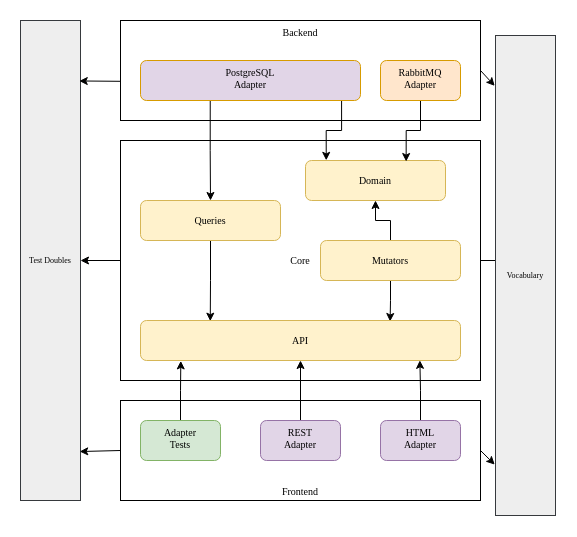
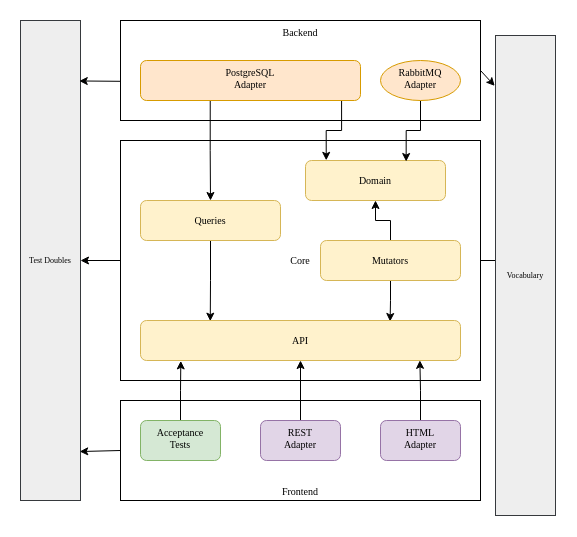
  <mxCell id="0" />
  <mxCell id="1" parent="0" />
  <mxCell id="2" value="Frontend" style="rounded=0;whiteSpace=wrap;html=1;shadow=0;glass=0;sketch=0;fontFamily=Verdana;fontSize=10;align=center;verticalAlign=bottom;" parent="1" vertex="1"><mxGeometry x="120" y="400" width="360" height="100" as="geometry" /></mxCell>
  <mxCell id="3" value="" style="edgeStyle=orthogonalEdgeStyle;rounded=0;orthogonalLoop=1;jettySize=auto;html=1;fontFamily=Verdana;fontSize=8;" parent="1" source="5" target="26" edge="1"><mxGeometry relative="1" as="geometry" /></mxCell>
  <mxCell id="4" value="" style="edgeStyle=orthogonalEdgeStyle;rounded=0;orthogonalLoop=1;jettySize=auto;html=1;fontFamily=Verdana;fontSize=8;" parent="1" source="5" target="25" edge="1"><mxGeometry relative="1" as="geometry" /></mxCell>
  <mxCell id="5" value="Core" style="rounded=0;whiteSpace=wrap;html=1;align=center;shadow=0;sketch=0;glass=0;verticalAlign=middle;fontFamily=Verdana;fontSize=10;" parent="1" vertex="1"><mxGeometry x="120" y="140" width="360" height="240" as="geometry" /></mxCell>
  <mxCell id="6" value="" style="edgeStyle=orthogonalEdgeStyle;rounded=0;orthogonalLoop=1;jettySize=auto;html=1;" parent="1" source="8" target="11" edge="1"><mxGeometry relative="1" as="geometry" /></mxCell>
  <mxCell id="7" value="" style="edgeStyle=orthogonalEdgeStyle;rounded=0;orthogonalLoop=1;jettySize=auto;html=1;entryX=0.78;entryY=0.025;entryDx=0;entryDy=0;entryPerimeter=0;" parent="1" source="8" target="12" edge="1"><mxGeometry relative="1" as="geometry" /></mxCell>
  <mxCell id="8" value="Mutators" style="rounded=1;whiteSpace=wrap;html=1;fontFamily=Verdana;fontSize=10;fillColor=#fff2cc;strokeColor=#d6b656;" parent="1" vertex="1"><mxGeometry x="320" y="240" width="140" height="40" as="geometry" /></mxCell>
  <mxCell id="9" value="" style="edgeStyle=orthogonalEdgeStyle;rounded=0;orthogonalLoop=1;jettySize=auto;html=1;entryX=0.218;entryY=0.017;entryDx=0;entryDy=0;entryPerimeter=0;" parent="1" source="10" target="12" edge="1"><mxGeometry relative="1" as="geometry" /></mxCell>
  <mxCell id="10" value="Queries" style="rounded=1;whiteSpace=wrap;html=1;fontFamily=Verdana;fontSize=10;fillColor=#fff2cc;strokeColor=#d6b656;" parent="1" vertex="1"><mxGeometry x="140" y="200" width="140" height="40" as="geometry" /></mxCell>
  <mxCell id="11" value="Domain" style="rounded=1;whiteSpace=wrap;html=1;fontFamily=Verdana;fontSize=10;fillColor=#fff2cc;strokeColor=#d6b656;" parent="1" vertex="1"><mxGeometry x="305" y="160" width="140" height="40" as="geometry" /></mxCell>
  <mxCell id="12" value="API" style="rounded=1;whiteSpace=wrap;html=1;fontFamily=Verdana;fontSize=10;fillColor=#fff2cc;strokeColor=#d6b656;" parent="1" vertex="1"><mxGeometry x="140" y="320" width="320" height="40" as="geometry" /></mxCell>
  <mxCell id="13" value="" style="edgeStyle=orthogonalEdgeStyle;rounded=0;orthogonalLoop=1;jettySize=auto;html=1;fontFamily=Verdana;fontSize=10;entryX=0.126;entryY=1.01;entryDx=0;entryDy=0;entryPerimeter=0;" parent="1" source="14" target="12" edge="1"><mxGeometry relative="1" as="geometry" /></mxCell>
- <mxCell id="14" value="Adapter&lt;br&gt;Tests" style="rounded=1;whiteSpace=wrap;html=1;shadow=0;glass=0;sketch=0;fontFamily=Verdana;fontSize=10;align=center;verticalAlign=top;fillColor=#d5e8d4;strokeColor=#82b366;" parent="1" vertex="1"><mxGeometry x="140" y="420" width="80" height="40" as="geometry" /></mxCell>
+ <mxCell id="14" value="Acceptance&lt;br&gt;Tests" style="rounded=1;whiteSpace=wrap;html=1;shadow=0;glass=0;sketch=0;fontFamily=Verdana;fontSize=10;align=center;verticalAlign=top;fillColor=#d5e8d4;strokeColor=#82b366;" parent="1" vertex="1"><mxGeometry x="140" y="420" width="80" height="40" as="geometry" /></mxCell>
  <mxCell id="15" value="" style="edgeStyle=orthogonalEdgeStyle;rounded=0;orthogonalLoop=1;jettySize=auto;html=1;fontFamily=Verdana;fontSize=10;" parent="1" source="16" target="12" edge="1"><mxGeometry relative="1" as="geometry" /></mxCell>
  <mxCell id="16" value="REST&lt;br&gt;Adapter" style="rounded=1;whiteSpace=wrap;html=1;shadow=0;glass=0;sketch=0;fontFamily=Verdana;fontSize=10;align=center;verticalAlign=top;fillColor=#e1d5e7;strokeColor=#9673a6;" parent="1" vertex="1"><mxGeometry x="260" y="420" width="80" height="40" as="geometry" /></mxCell>
  <mxCell id="17" value="" style="edgeStyle=orthogonalEdgeStyle;rounded=0;orthogonalLoop=1;jettySize=auto;html=1;fontFamily=Verdana;fontSize=10;entryX=0.873;entryY=0.996;entryDx=0;entryDy=0;entryPerimeter=0;" parent="1" source="18" target="12" edge="1"><mxGeometry relative="1" as="geometry" /></mxCell>
  <mxCell id="18" value="HTML&lt;br&gt;Adapter" style="rounded=1;whiteSpace=wrap;html=1;shadow=0;glass=0;sketch=0;fontFamily=Verdana;fontSize=10;align=center;verticalAlign=top;fillColor=#e1d5e7;strokeColor=#9673a6;" parent="1" vertex="1"><mxGeometry x="380" y="420" width="80" height="40" as="geometry" /></mxCell>
  <mxCell id="19" value="Backend" style="rounded=0;whiteSpace=wrap;html=1;shadow=0;glass=0;sketch=0;fontFamily=Verdana;fontSize=10;gradientColor=none;align=center;verticalAlign=top;" parent="1" vertex="1"><mxGeometry x="120" y="20" width="360" height="100" as="geometry" /></mxCell>
  <mxCell id="20" value="" style="edgeStyle=orthogonalEdgeStyle;rounded=0;orthogonalLoop=1;jettySize=auto;html=1;fontFamily=Verdana;fontSize=10;entryX=0.148;entryY=-0.004;entryDx=0;entryDy=0;entryPerimeter=0;exitX=0.914;exitY=0.992;exitDx=0;exitDy=0;exitPerimeter=0;" parent="1" source="22" target="11" edge="1"><mxGeometry relative="1" as="geometry"><mxPoint x="341" y="102" as="sourcePoint" /></mxGeometry></mxCell>
  <mxCell id="21" value="" style="edgeStyle=orthogonalEdgeStyle;rounded=0;orthogonalLoop=1;jettySize=auto;html=1;fontFamily=Verdana;fontSize=10;exitX=0.317;exitY=0.98;exitDx=0;exitDy=0;exitPerimeter=0;" parent="1" source="22" target="10" edge="1"><mxGeometry relative="1" as="geometry" /></mxCell>
- <mxCell id="22" value="PostgreSQL&lt;br&gt;Adapter" style="rounded=1;whiteSpace=wrap;html=1;shadow=0;glass=0;sketch=0;fontFamily=Verdana;fontSize=10;align=center;verticalAlign=top;fillColor=#e1d5e7;strokeColor=#d79b00;" parent="1" vertex="1"><mxGeometry x="140" y="60" width="220" height="40" as="geometry" /></mxCell>
+ <mxCell id="22" value="PostgreSQL&lt;br&gt;Adapter" style="rounded=1;whiteSpace=wrap;html=1;shadow=0;glass=0;sketch=0;fontFamily=Verdana;fontSize=10;align=center;verticalAlign=top;fillColor=#ffe6cc;strokeColor=#d79b00;" parent="1" vertex="1"><mxGeometry x="140" y="60" width="220" height="40" as="geometry" /></mxCell>
  <mxCell id="23" value="" style="edgeStyle=orthogonalEdgeStyle;rounded=0;orthogonalLoop=1;jettySize=auto;html=1;fontFamily=Verdana;fontSize=10;entryX=0.719;entryY=0.025;entryDx=0;entryDy=0;entryPerimeter=0;" parent="1" source="24" target="11" edge="1"><mxGeometry relative="1" as="geometry" /></mxCell>
- <mxCell id="24" value="RabbitMQ&lt;br&gt;Adapter" style="rounded=1;whiteSpace=wrap;html=1;shadow=0;glass=0;sketch=0;fontFamily=Verdana;fontSize=10;align=center;verticalAlign=top;fillColor=#ffe6cc;strokeColor=#d79b00;" parent="1" vertex="1"><mxGeometry x="380" y="60" width="80" height="40" as="geometry" /></mxCell>
+ <mxCell id="24" value="RabbitMQ&lt;br&gt;Adapter" style="ellipse;whiteSpace=wrap;html=1;shadow=0;glass=0;sketch=0;fontFamily=Verdana;fontSize=10;align=center;verticalAlign=top;fillColor=#ffe6cc;strokeColor=#d79b00;" parent="1" vertex="1"><mxGeometry x="380" y="60" width="80" height="40" as="geometry" /></mxCell>
  <mxCell id="25" value="Vocabulary" style="rounded=0;whiteSpace=wrap;html=1;shadow=0;glass=0;sketch=0;fontFamily=Verdana;fontSize=8;align=center;verticalAlign=middle;fillColor=#eeeeee;strokeColor=#36393d;" parent="1" vertex="1"><mxGeometry x="495" y="35" width="60" height="480" as="geometry" /></mxCell>
  <mxCell id="26" value="Test Doubles" style="rounded=0;whiteSpace=wrap;html=1;shadow=0;glass=0;sketch=0;fontFamily=Verdana;fontSize=8;align=center;verticalAlign=middle;fillColor=#eeeeee;strokeColor=#36393d;" parent="1" vertex="1"><mxGeometry x="20" y="20" width="60" height="480" as="geometry" /></mxCell>
  <mxCell id="27" value="" style="endArrow=classic;html=1;fontFamily=Verdana;fontSize=8;exitX=-0.001;exitY=0.608;exitDx=0;exitDy=0;exitPerimeter=0;entryX=0.979;entryY=0.126;entryDx=0;entryDy=0;entryPerimeter=0;" parent="1" source="19" target="26" edge="1"><mxGeometry width="50" height="50" relative="1" as="geometry"><mxPoint x="160" y="170" as="sourcePoint" /><mxPoint x="210" y="120" as="targetPoint" /></mxGeometry></mxCell>
  <mxCell id="28" value="" style="endArrow=classic;html=1;fontFamily=Verdana;fontSize=8;exitX=0;exitY=0.5;exitDx=0;exitDy=0;entryX=0.987;entryY=0.898;entryDx=0;entryDy=0;entryPerimeter=0;" parent="1" source="2" target="26" edge="1"><mxGeometry width="50" height="50" relative="1" as="geometry"><mxPoint x="160" y="500" as="sourcePoint" /><mxPoint x="210" y="450" as="targetPoint" /></mxGeometry></mxCell>
- <mxCell id="29" value="" style="endArrow=classic;html=1;fontFamily=Verdana;fontSize=8;exitX=1;exitY=0.5;exitDx=0;exitDy=0;entryX=-0.013;entryY=0.894;entryDx=0;entryDy=0;entryPerimeter=0;" parent="1" source="2" target="25" edge="1"><mxGeometry width="50" height="50" relative="1" as="geometry"><mxPoint x="410" y="420" as="sourcePoint" /><mxPoint x="460" y="370" as="targetPoint" /></mxGeometry></mxCell>
  <mxCell id="30" value="" style="endArrow=classic;html=1;fontFamily=Verdana;fontSize=8;exitX=1;exitY=0.5;exitDx=0;exitDy=0;entryX=-0.013;entryY=0.105;entryDx=0;entryDy=0;entryPerimeter=0;" parent="1" source="19" target="25" edge="1"><mxGeometry width="50" height="50" relative="1" as="geometry"><mxPoint x="410" y="160" as="sourcePoint" /><mxPoint x="460" y="110" as="targetPoint" /></mxGeometry></mxCell>
